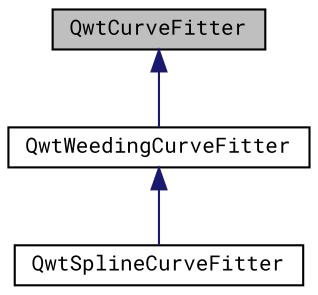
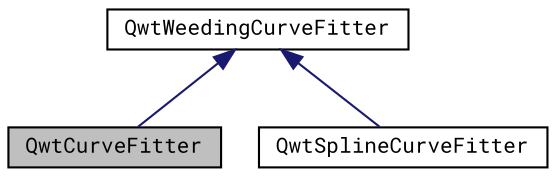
  digraph {
    fontname="Roboto Mono"
    node [color=black fillcolor=white fontname="Roboto Mono" fontsize=10 shape=record style=filled]
    edge [color=midnightblue dir=back fontname="Roboto Mono" fontsize=10 labelfontname=FreeSans labelfontsize=10 style=solid]
    n1 [fillcolor=grey75 fontcolor=black height=0.2 label=QwtCurveFitter width=0.4]
    n2 [height=0.2 label=QwtWeedingCurveFitter width=0.4]
    n3 [height=0.2 label=QwtSplineCurveFitter width=0.4]
-   n1 -> n2
+   n2 -> n1
    n2 -> n3
  }
